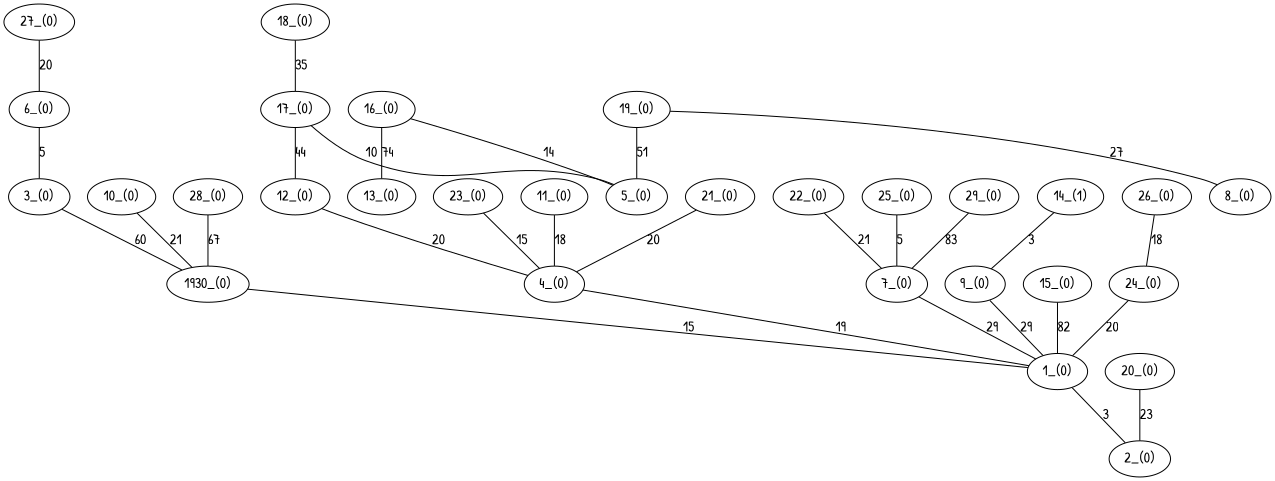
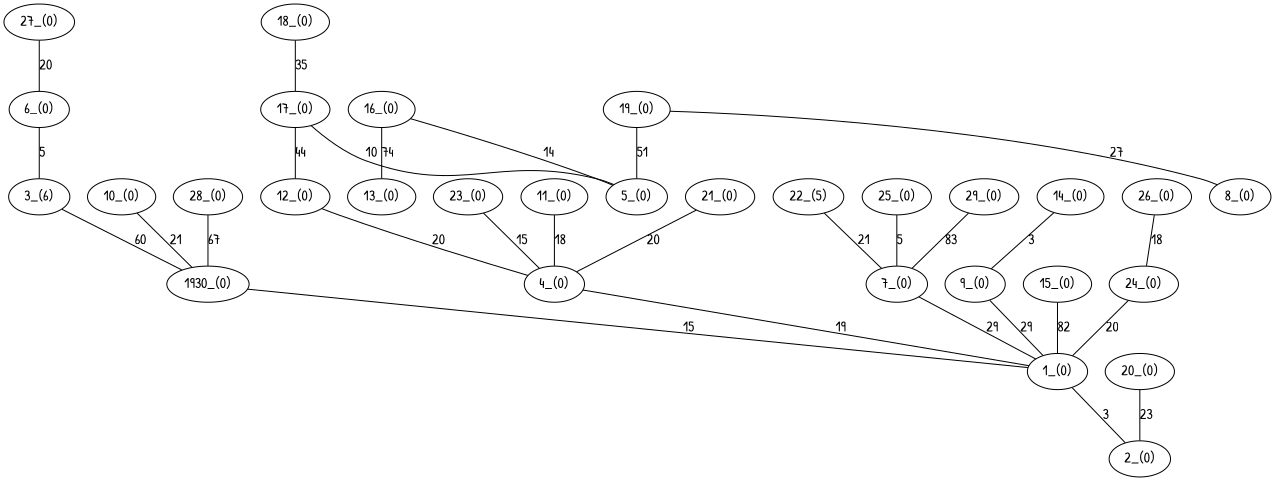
  graph {
    fontname="Patrick Hand"
    node [fontname="Patrick Hand" kruskal=29 weight=0]
    edge [fontname="Patrick Hand" weight=20]
    "1930_(0)"
    "1_(0)"
    "2_(0)"
-   "3_(0)"
+   "3_(0)" [label="3_(6)"]
    "4_(0)"
    "6_(0)"
    "7_(0)"
    "9_(0)"
    "10_(0)"
    "11_(0)"
    "12_(0)"
-   "14_(0)" [label="14_(1)"]
+   "14_(0)"
    "15_(0)"
    "16_(0)"
    "5_(0)"
    "13_(0)"
    "17_(0)"
    "18_(0)"
    "19_(0)"
    "8_(0)"
    "20_(0)"
    "21_(0)"
-   "22_(0)"
+   "22_(0)" [label="22_(5)"]
    "23_(0)"
    "24_(0)"
    "25_(0)"
    "26_(0)"
    "27_(0)"
    "28_(0)"
    "29_(0)"
    "1930_(0)" -- "1_(0)" [label=15 weight=15]
    "1_(0)" -- "2_(0)" [label=3 weight=3]
    "3_(0)" -- "1930_(0)" [label=60 weight=60]
    "4_(0)" -- "1_(0)" [label=19 weight=19]
    "6_(0)" -- "3_(0)" [label=5 weight=5]
    "7_(0)" -- "1_(0)" [label=29 weight=29]
    "9_(0)" -- "1_(0)" [label=29 weight=29]
    "10_(0)" -- "1930_(0)" [label=21 weight=21]
    "11_(0)" -- "4_(0)" [label=18 weight=18]
    "12_(0)" -- "4_(0)" [label=20]
    "14_(0)" -- "9_(0)" [label=3 weight=3]
    "15_(0)" -- "1_(0)" [label=82 weight=82]
    "16_(0)" -- "5_(0)" [label=14 weight=14]
    "16_(0)" -- "13_(0)" [label=74 weight=74]
    "17_(0)" -- "12_(0)" [label=44 weight=44]
    "17_(0)" -- "5_(0)" [label=10 weight=10]
    "18_(0)" -- "17_(0)" [label=35 weight=35]
    "19_(0)" -- "5_(0)" [label=51 weight=51]
    "19_(0)" -- "8_(0)" [label=27 weight=27]
    "20_(0)" -- "2_(0)" [label=23 weight=23]
    "21_(0)" -- "4_(0)" [label=20]
    "22_(0)" -- "7_(0)" [label=21 weight=21]
    "23_(0)" -- "4_(0)" [label=15 weight=15]
    "24_(0)" -- "1_(0)" [label=20]
    "25_(0)" -- "7_(0)" [label=5 weight=81]
    "26_(0)" -- "24_(0)" [label=18 weight=18]
    "27_(0)" -- "6_(0)" [label=20]
    "28_(0)" -- "1930_(0)" [label=67 weight=67]
    "29_(0)" -- "7_(0)" [label=83 weight=83]
  }
